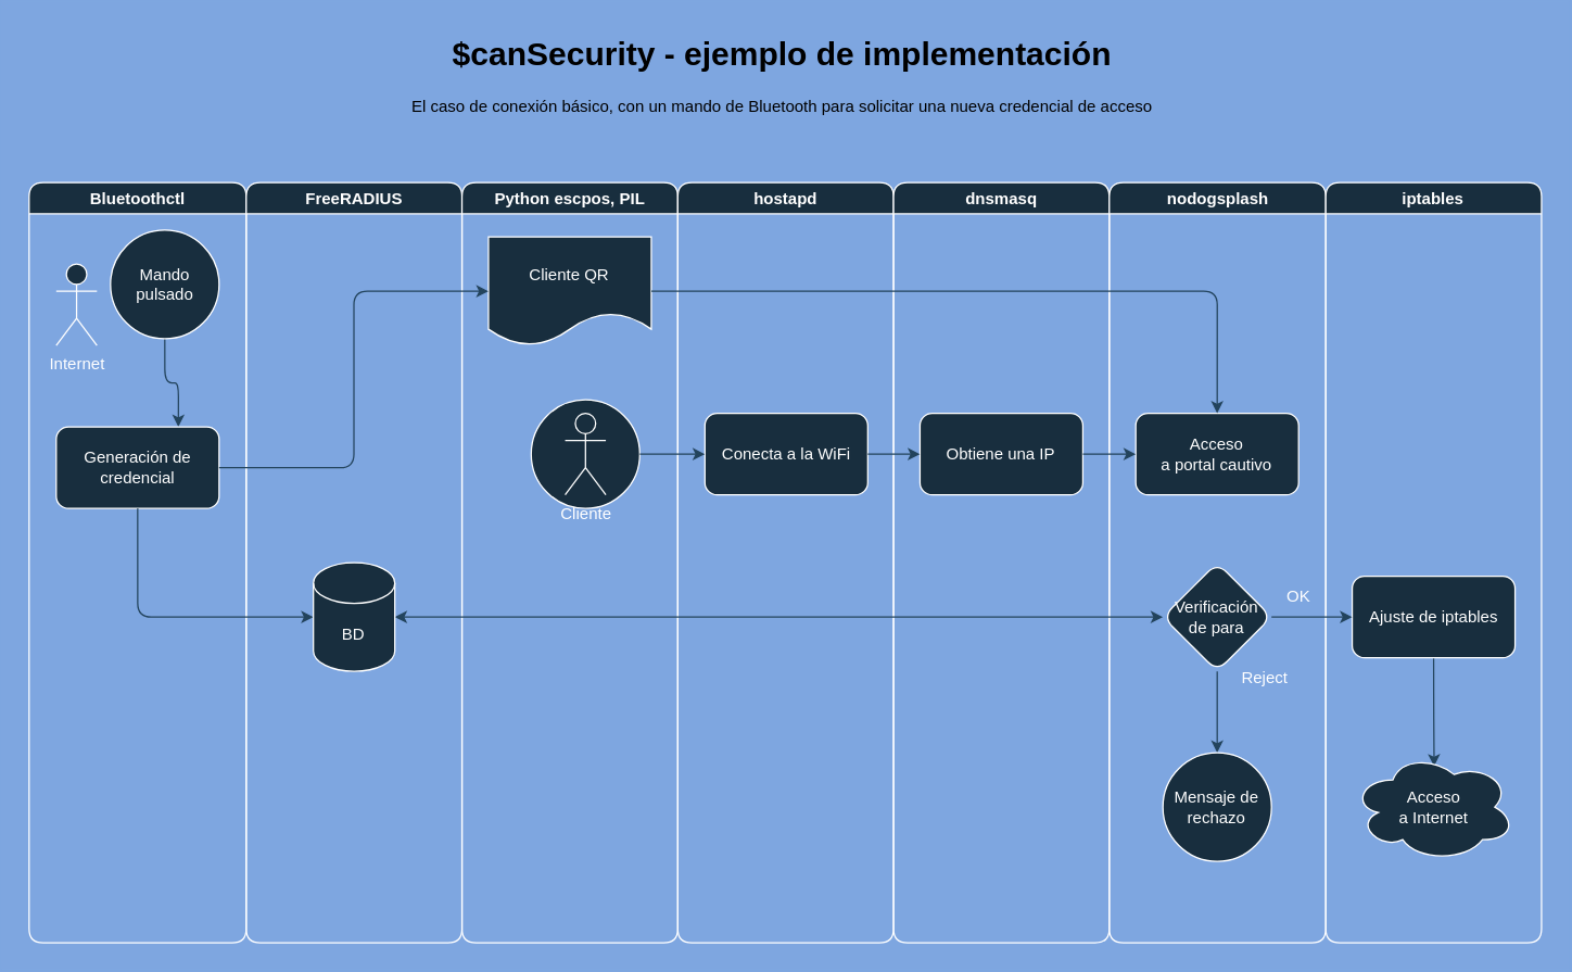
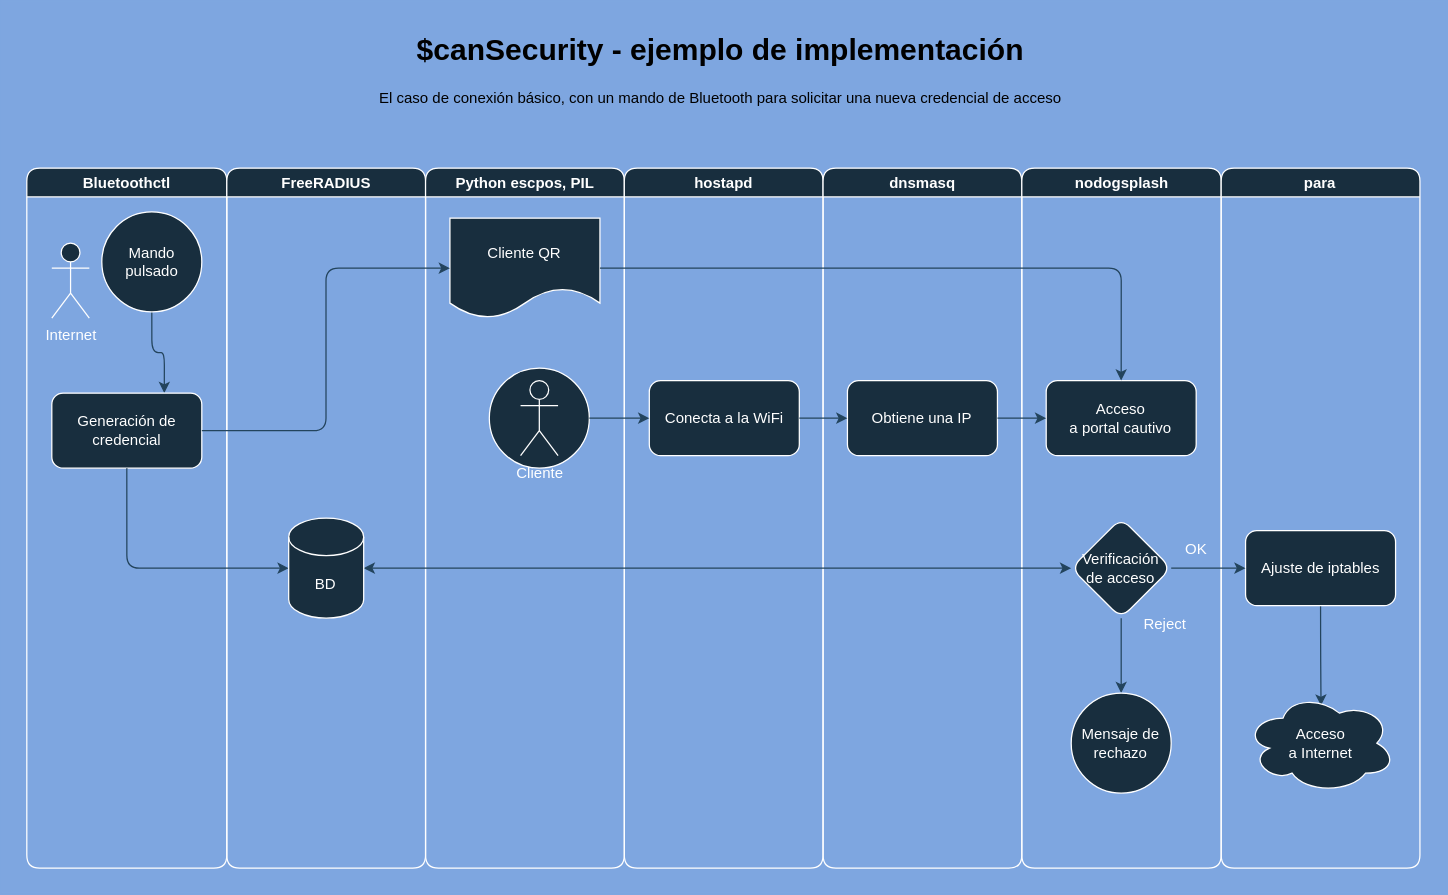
  <mxCell id="0" />
  <mxCell id="1" parent="0" />
  <mxCell id="2" value="Bluetoothctl" style="swimlane;whiteSpace=wrap;html=1;rounded=1;labelBackgroundColor=none;fillColor=#182E3E;strokeColor=#FFFFFF;fontColor=#FFFFFF;" vertex="1" parent="1"><mxGeometry x="20.75" y="134" width="160" height="560" as="geometry" /></mxCell>
  <mxCell id="3" style="edgeStyle=orthogonalEdgeStyle;rounded=1;orthogonalLoop=1;jettySize=auto;html=1;exitX=0.5;exitY=1;exitDx=0;exitDy=0;entryX=0.75;entryY=0;entryDx=0;entryDy=0;labelBackgroundColor=none;strokeColor=#23445D;fontColor=default;" edge="1" parent="2" source="4" target="5"><mxGeometry relative="1" as="geometry"><mxPoint x="80" y="170" as="targetPoint" /></mxGeometry></mxCell>
  <mxCell id="4" value="Mando pulsado" style="ellipse;whiteSpace=wrap;html=1;aspect=fixed;rounded=1;labelBackgroundColor=none;fillColor=#182E3E;strokeColor=#FFFFFF;fontColor=#FFFFFF;" vertex="1" parent="2"><mxGeometry x="60" y="35" width="80" height="80" as="geometry" /></mxCell>
  <mxCell id="5" value="Generación de credencial" style="rounded=1;whiteSpace=wrap;html=1;labelBackgroundColor=none;fillColor=#182E3E;strokeColor=#FFFFFF;fontColor=#FFFFFF;" vertex="1" parent="2"><mxGeometry x="20" y="180" width="120" height="60" as="geometry" /></mxCell>
  <mxCell id="6" value="Internet" style="shape=umlActor;verticalLabelPosition=bottom;verticalAlign=top;html=1;outlineConnect=0;rounded=1;labelBackgroundColor=none;fillColor=#182E3E;strokeColor=#FFFFFF;fontColor=#FFFFFF;" vertex="1" parent="2"><mxGeometry x="20" y="60" width="30" height="60" as="geometry" /></mxCell>
  <mxCell id="7" value="FreeRADIUS" style="swimlane;whiteSpace=wrap;html=1;rounded=1;labelBackgroundColor=none;fillColor=#182E3E;strokeColor=#FFFFFF;fontColor=#FFFFFF;" vertex="1" parent="1"><mxGeometry x="180.75" y="134" width="159" height="560" as="geometry" /></mxCell>
  <mxCell id="8" value="Python escpos, PIL" style="swimlane;whiteSpace=wrap;html=1;rounded=1;labelBackgroundColor=none;fillColor=#182E3E;strokeColor=#FFFFFF;fontColor=#FFFFFF;" vertex="1" parent="1"><mxGeometry x="339.75" y="134" width="159" height="560" as="geometry" /></mxCell>
  <mxCell id="9" value="Cliente QR" style="shape=document;whiteSpace=wrap;html=1;boundedLbl=1;rounded=1;labelBackgroundColor=none;fillColor=#182E3E;strokeColor=#FFFFFF;fontColor=#FFFFFF;" vertex="1" parent="8"><mxGeometry x="19.5" y="40" width="120" height="80" as="geometry" /></mxCell>
  <mxCell id="10" value="" style="ellipse;whiteSpace=wrap;html=1;aspect=fixed;rounded=1;labelBackgroundColor=none;fillColor=#182E3E;strokeColor=#FFFFFF;fontColor=#FFFFFF;" vertex="1" parent="8"><mxGeometry x="51" y="160" width="80" height="80" as="geometry" /></mxCell>
  <mxCell id="11" value="Cliente" style="shape=umlActor;verticalLabelPosition=bottom;verticalAlign=top;html=1;outlineConnect=0;rounded=1;labelBackgroundColor=none;fillColor=#182E3E;strokeColor=#FFFFFF;fontColor=#FFFFFF;" vertex="1" parent="8"><mxGeometry x="76" y="170" width="30" height="60" as="geometry" /></mxCell>
  <mxCell id="12" value="hostapd" style="swimlane;whiteSpace=wrap;html=1;startSize=23;rounded=1;labelBackgroundColor=none;fillColor=#182E3E;strokeColor=#FFFFFF;fontColor=#FFFFFF;" vertex="1" parent="1"><mxGeometry x="498.75" y="134" width="159" height="560" as="geometry" /></mxCell>
  <mxCell id="13" value="Conecta a la WiFi" style="rounded=1;whiteSpace=wrap;html=1;labelBackgroundColor=none;fillColor=#182E3E;strokeColor=#FFFFFF;fontColor=#FFFFFF;" vertex="1" parent="12"><mxGeometry x="20" y="170" width="120" height="60" as="geometry" /></mxCell>
  <mxCell id="14" value="dnsmasq" style="swimlane;whiteSpace=wrap;html=1;startSize=23;rounded=1;labelBackgroundColor=none;fillColor=#182E3E;strokeColor=#FFFFFF;fontColor=#FFFFFF;" vertex="1" parent="1"><mxGeometry x="657.75" y="134" width="159" height="560" as="geometry" /></mxCell>
  <mxCell id="15" value="Obtiene una IP" style="rounded=1;whiteSpace=wrap;html=1;labelBackgroundColor=none;fillColor=#182E3E;strokeColor=#FFFFFF;fontColor=#FFFFFF;" vertex="1" parent="14"><mxGeometry x="19.5" y="170" width="120" height="60" as="geometry" /></mxCell>
  <mxCell id="16" value="nodogsplash" style="swimlane;whiteSpace=wrap;html=1;startSize=23;rounded=1;labelBackgroundColor=none;fillColor=#182E3E;strokeColor=#FFFFFF;fontColor=#FFFFFF;" vertex="1" parent="1"><mxGeometry x="816.75" y="134" width="159.5" height="560" as="geometry" /></mxCell>
  <mxCell id="17" value="" style="edgeStyle=orthogonalEdgeStyle;rounded=1;orthogonalLoop=1;jettySize=auto;html=1;labelBackgroundColor=none;strokeColor=#23445D;fontColor=default;" edge="1" parent="16" source="18" target="22"><mxGeometry relative="1" as="geometry" /></mxCell>
- <mxCell id="18" value="Verificación de para" style="rhombus;whiteSpace=wrap;html=1;rounded=1;labelBackgroundColor=none;fillColor=#182E3E;strokeColor=#FFFFFF;fontColor=#FFFFFF;" vertex="1" parent="16"><mxGeometry x="39.5" y="280" width="80" height="80" as="geometry" /></mxCell>
+ <mxCell id="18" value="Verificación de acceso" style="rhombus;whiteSpace=wrap;html=1;rounded=1;labelBackgroundColor=none;fillColor=#182E3E;strokeColor=#FFFFFF;fontColor=#FFFFFF;" vertex="1" parent="16"><mxGeometry x="39.5" y="280" width="80" height="80" as="geometry" /></mxCell>
  <mxCell id="19" value="Reject" style="text;html=1;align=center;verticalAlign=middle;resizable=0;points=[];autosize=1;strokeColor=none;fillColor=none;rounded=1;labelBackgroundColor=none;fontColor=#FFFFFF;" vertex="1" parent="16"><mxGeometry x="84" y="350" width="60" height="30" as="geometry" /></mxCell>
  <mxCell id="20" value="OK" style="text;html=1;align=center;verticalAlign=middle;resizable=0;points=[];autosize=1;strokeColor=none;fillColor=none;rounded=1;labelBackgroundColor=none;fontColor=#FFFFFF;" vertex="1" parent="16"><mxGeometry x="119.5" y="290" width="40" height="30" as="geometry" /></mxCell>
  <mxCell id="21" value="Acceso &lt;br&gt;a portal cautivo" style="whiteSpace=wrap;html=1;rounded=1;labelBackgroundColor=none;fillColor=#182E3E;strokeColor=#FFFFFF;fontColor=#FFFFFF;" vertex="1" parent="16"><mxGeometry x="19.5" y="170" width="120" height="60" as="geometry" /></mxCell>
  <mxCell id="22" value="Mensaje de rechazo" style="ellipse;whiteSpace=wrap;html=1;rounded=1;labelBackgroundColor=none;fillColor=#182E3E;strokeColor=#FFFFFF;fontColor=#FFFFFF;" vertex="1" parent="16"><mxGeometry x="39.5" y="420" width="80" height="80" as="geometry" /></mxCell>
  <mxCell id="23" style="edgeStyle=orthogonalEdgeStyle;rounded=1;orthogonalLoop=1;jettySize=auto;html=1;exitX=1;exitY=0.5;exitDx=0;exitDy=0;entryX=0;entryY=0.5;entryDx=0;entryDy=0;labelBackgroundColor=none;strokeColor=#23445D;fontColor=default;" edge="1" parent="1" source="5" target="9"><mxGeometry relative="1" as="geometry"><mxPoint x="350.75" y="494" as="targetPoint" /></mxGeometry></mxCell>
  <mxCell id="24" value="" style="edgeStyle=orthogonalEdgeStyle;rounded=1;orthogonalLoop=1;jettySize=auto;html=1;exitX=0.5;exitY=1;exitDx=0;exitDy=0;entryX=0;entryY=0.5;entryDx=0;entryDy=0;labelBackgroundColor=none;strokeColor=#23445D;fontColor=default;" edge="1" parent="1" source="5" target="26"><mxGeometry relative="1" as="geometry"><mxPoint x="100.75" y="374" as="sourcePoint" /><mxPoint x="359.75" y="464" as="targetPoint" /></mxGeometry></mxCell>
  <mxCell id="25" style="edgeStyle=orthogonalEdgeStyle;rounded=1;orthogonalLoop=1;jettySize=auto;html=1;exitX=1;exitY=0.5;exitDx=0;exitDy=0;exitPerimeter=0;entryX=0;entryY=0.5;entryDx=0;entryDy=0;labelBackgroundColor=none;strokeColor=#23445D;fontColor=default;startArrow=classic;startFill=1;" edge="1" parent="1" source="26" target="18"><mxGeometry relative="1" as="geometry" /></mxCell>
  <mxCell id="26" value="BD" style="shape=cylinder3;whiteSpace=wrap;html=1;boundedLbl=1;backgroundOutline=1;size=15;rounded=1;labelBackgroundColor=none;fillColor=#182E3E;strokeColor=#FFFFFF;fontColor=#FFFFFF;" vertex="1" parent="1"><mxGeometry x="230.25" y="414" width="60" height="80" as="geometry" /></mxCell>
  <mxCell id="27" style="edgeStyle=orthogonalEdgeStyle;rounded=1;orthogonalLoop=1;jettySize=auto;html=1;exitX=1;exitY=0.5;exitDx=0;exitDy=0;entryX=0;entryY=0.5;entryDx=0;entryDy=0;labelBackgroundColor=none;strokeColor=#23445D;fontColor=default;" edge="1" parent="1" source="13" target="15"><mxGeometry relative="1" as="geometry" /></mxCell>
  <mxCell id="28" value="" style="edgeStyle=orthogonalEdgeStyle;rounded=1;orthogonalLoop=1;jettySize=auto;html=1;labelBackgroundColor=none;strokeColor=#23445D;fontColor=default;" edge="1" parent="1" source="15" target="21"><mxGeometry relative="1" as="geometry" /></mxCell>
- <mxCell id="29" value="iptables" style="swimlane;whiteSpace=wrap;html=1;startSize=23;rounded=1;labelBackgroundColor=none;fillColor=#182E3E;strokeColor=#FFFFFF;fontColor=#FFFFFF;" vertex="1" parent="1"><mxGeometry x="976.25" y="134" width="159" height="560" as="geometry" /></mxCell>
+ <mxCell id="29" value="para" style="swimlane;whiteSpace=wrap;html=1;startSize=23;rounded=1;labelBackgroundColor=none;fillColor=#182E3E;strokeColor=#FFFFFF;fontColor=#FFFFFF;" vertex="1" parent="1"><mxGeometry x="976.25" y="134" width="159" height="560" as="geometry" /></mxCell>
  <mxCell id="30" style="edgeStyle=orthogonalEdgeStyle;rounded=1;orthogonalLoop=1;jettySize=auto;html=1;exitX=0.5;exitY=1;exitDx=0;exitDy=0;entryX=0.503;entryY=0.125;entryDx=0;entryDy=0;entryPerimeter=0;labelBackgroundColor=none;strokeColor=#23445D;fontColor=default;" edge="1" parent="29" source="31" target="32"><mxGeometry relative="1" as="geometry" /></mxCell>
  <mxCell id="31" value="Ajuste de iptables" style="whiteSpace=wrap;html=1;rounded=1;labelBackgroundColor=none;fillColor=#182E3E;strokeColor=#FFFFFF;fontColor=#FFFFFF;" vertex="1" parent="29"><mxGeometry x="19.5" y="290" width="120" height="60" as="geometry" /></mxCell>
  <mxCell id="32" value="Acceso&lt;br&gt;a Internet" style="ellipse;shape=cloud;whiteSpace=wrap;html=1;rounded=1;labelBackgroundColor=none;fillColor=#182E3E;strokeColor=#FFFFFF;fontColor=#FFFFFF;" vertex="1" parent="29"><mxGeometry x="19.5" y="420" width="120" height="80" as="geometry" /></mxCell>
  <mxCell id="33" style="edgeStyle=orthogonalEdgeStyle;rounded=1;orthogonalLoop=1;jettySize=auto;html=1;exitX=1;exitY=0.5;exitDx=0;exitDy=0;entryX=0.5;entryY=0;entryDx=0;entryDy=0;labelBackgroundColor=none;strokeColor=#23445D;fontColor=default;" edge="1" parent="1" source="9" target="21"><mxGeometry relative="1" as="geometry" /></mxCell>
  <mxCell id="34" style="edgeStyle=orthogonalEdgeStyle;rounded=1;orthogonalLoop=1;jettySize=auto;html=1;exitX=1;exitY=0.5;exitDx=0;exitDy=0;entryX=0;entryY=0.5;entryDx=0;entryDy=0;labelBackgroundColor=none;strokeColor=#23445D;fontColor=default;" edge="1" parent="1" source="18" target="31"><mxGeometry relative="1" as="geometry" /></mxCell>
  <mxCell id="35" style="edgeStyle=orthogonalEdgeStyle;rounded=1;orthogonalLoop=1;jettySize=auto;html=1;exitX=1;exitY=0.5;exitDx=0;exitDy=0;entryX=0;entryY=0.5;entryDx=0;entryDy=0;labelBackgroundColor=none;strokeColor=#23445D;fontColor=default;" edge="1" parent="1" source="10" target="13"><mxGeometry relative="1" as="geometry" /></mxCell>
  <mxCell id="36" value="&lt;h1 style=&quot;text-align: center;&quot;&gt;$canSecurity - ejemplo de implementación&lt;/h1&gt;&lt;p&gt;El caso de conexión básico, con un mando de Bluetooth para solicitar una nueva credencial de acceso&lt;/p&gt;" style="text;html=1;spacing=5;spacingTop=-20;whiteSpace=wrap;overflow=hidden;rounded=0;" vertex="1" parent="1"><mxGeometry x="298" y="20" width="560" height="80" as="geometry" /></mxCell>
